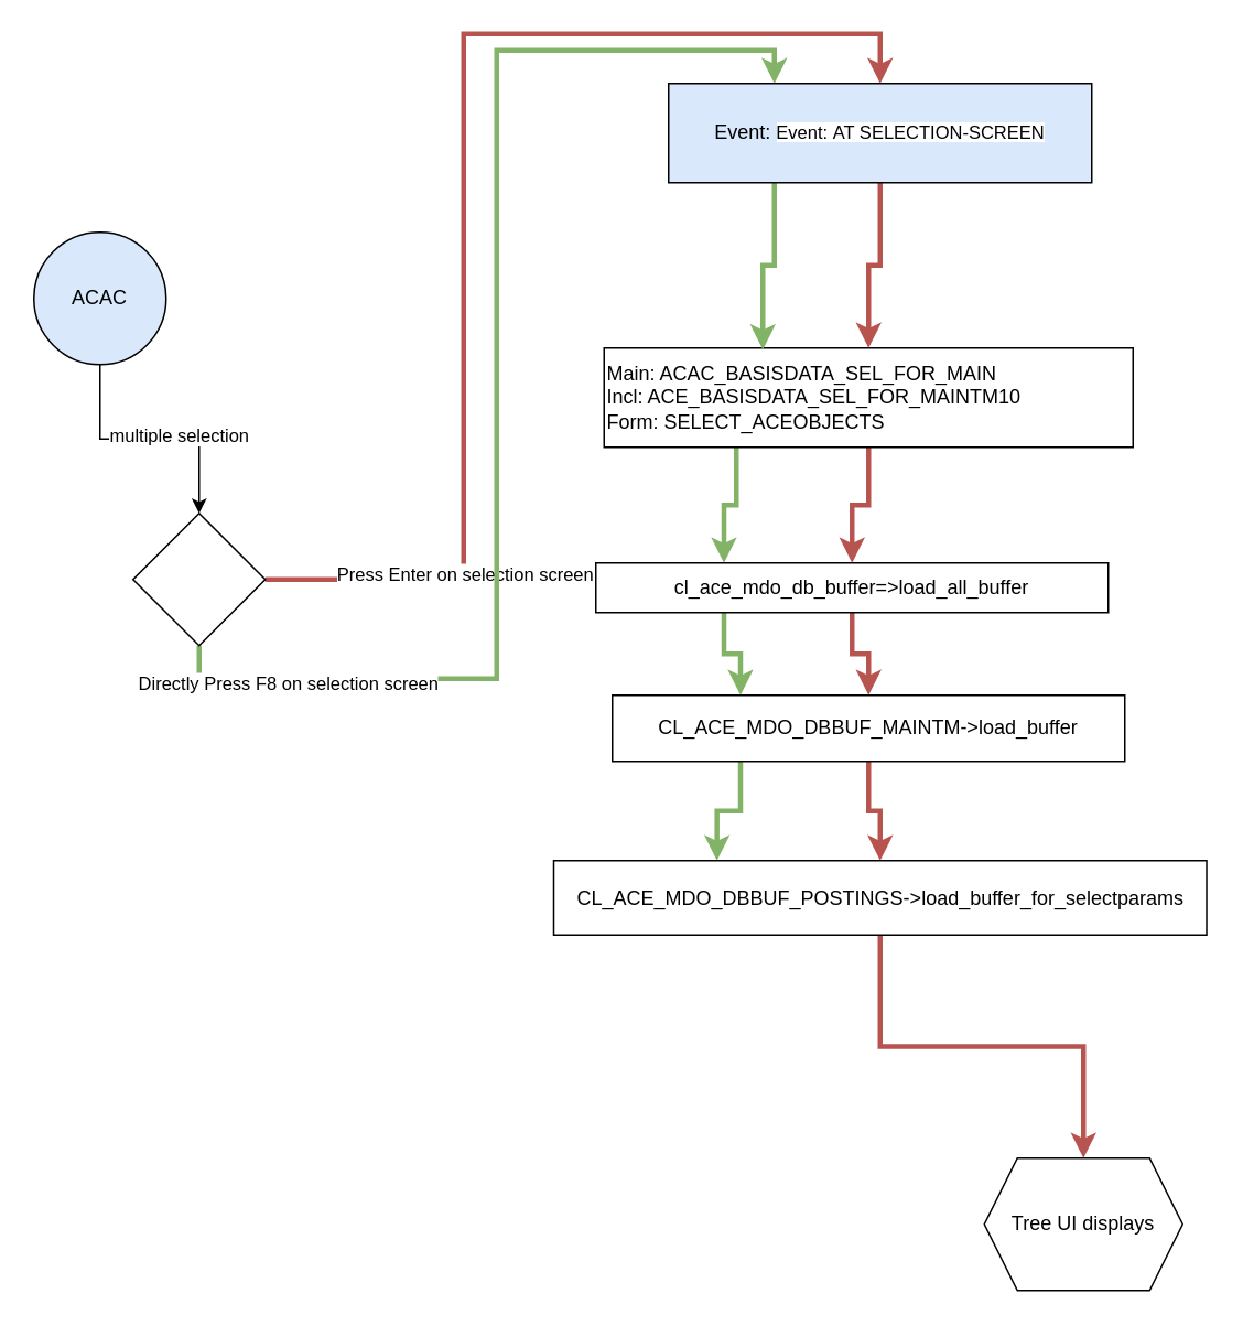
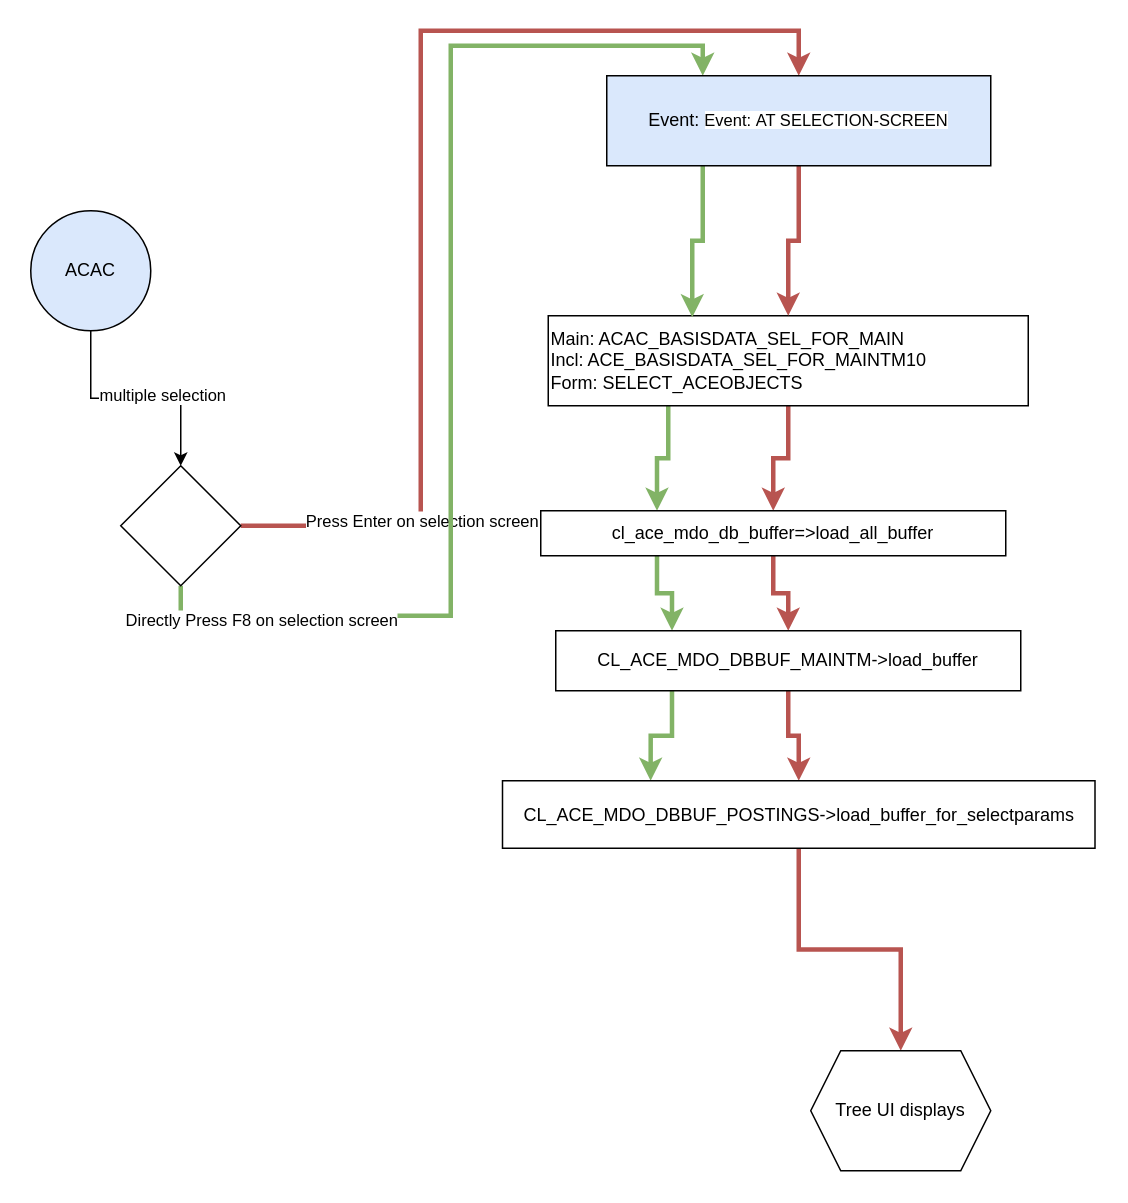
  <mxCell id="0" />
  <mxCell id="1" parent="0" />
  <mxCell id="2" value="" style="edgeStyle=orthogonalEdgeStyle;rounded=0;orthogonalLoop=1;jettySize=auto;html=1;strokeColor=#b85450;strokeWidth=3;fillColor=#f8cecc;" edge="1" parent="1" source="4" target="10"><mxGeometry relative="1" as="geometry" /></mxCell>
  <mxCell id="3" style="edgeStyle=orthogonalEdgeStyle;rounded=0;orthogonalLoop=1;jettySize=auto;html=1;exitX=0.25;exitY=1;exitDx=0;exitDy=0;entryX=0.25;entryY=0;entryDx=0;entryDy=0;strokeWidth=3;strokeColor=#82b366;fillColor=#d5e8d4;" edge="1" parent="1" source="4" target="10"><mxGeometry relative="1" as="geometry" /></mxCell>
  <mxCell id="4" value="Main: ACAC_BASISDATA_SEL_FOR_MAIN&lt;br&gt;&lt;div&gt;&lt;span&gt;Incl: ACE_BASISDATA_SEL_FOR_MAINTM10&lt;/span&gt;&lt;/div&gt;&lt;div&gt;&lt;/div&gt;Form: SELECT_ACEOBJECTS" style="rounded=0;whiteSpace=wrap;html=1;align=left;" parent="1" vertex="1"><mxGeometry x="365" y="210" width="320" height="60" as="geometry" /></mxCell>
  <mxCell id="5" style="edgeStyle=orthogonalEdgeStyle;rounded=0;orthogonalLoop=1;jettySize=auto;html=1;" edge="1" parent="1" source="7" target="20"><mxGeometry relative="1" as="geometry" /></mxCell>
  <mxCell id="6" value="multiple selection" style="edgeLabel;html=1;align=center;verticalAlign=middle;resizable=0;points=[];" vertex="1" connectable="0" parent="5"><mxGeometry x="0.226" y="3" relative="1" as="geometry"><mxPoint as="offset" /></mxGeometry></mxCell>
  <mxCell id="7" value="ACAC" style="ellipse;whiteSpace=wrap;html=1;aspect=fixed;fillColor=#dae8fc;" vertex="1" parent="1"><mxGeometry x="20" y="140" width="80" height="80" as="geometry" /></mxCell>
  <mxCell id="8" value="" style="edgeStyle=orthogonalEdgeStyle;rounded=0;orthogonalLoop=1;jettySize=auto;html=1;strokeColor=#b85450;strokeWidth=3;fillColor=#f8cecc;" edge="1" parent="1" source="10" target="13"><mxGeometry relative="1" as="geometry" /></mxCell>
  <mxCell id="9" style="edgeStyle=orthogonalEdgeStyle;rounded=0;orthogonalLoop=1;jettySize=auto;html=1;exitX=0.25;exitY=1;exitDx=0;exitDy=0;entryX=0.25;entryY=0;entryDx=0;entryDy=0;strokeWidth=3;strokeColor=#82b366;fillColor=#d5e8d4;" edge="1" parent="1" source="10" target="13"><mxGeometry relative="1" as="geometry" /></mxCell>
  <mxCell id="10" value="cl_ace_mdo_db_buffer=&amp;gt;load_all_buffer" style="rounded=0;whiteSpace=wrap;html=1;" vertex="1" parent="1"><mxGeometry x="360" y="340" width="310" height="30" as="geometry" /></mxCell>
  <mxCell id="11" value="" style="edgeStyle=orthogonalEdgeStyle;rounded=0;orthogonalLoop=1;jettySize=auto;html=1;strokeColor=#b85450;strokeWidth=3;fillColor=#f8cecc;" edge="1" parent="1" source="13" target="15"><mxGeometry relative="1" as="geometry" /></mxCell>
  <mxCell id="12" style="edgeStyle=orthogonalEdgeStyle;rounded=0;orthogonalLoop=1;jettySize=auto;html=1;exitX=0.25;exitY=1;exitDx=0;exitDy=0;entryX=0.25;entryY=0;entryDx=0;entryDy=0;strokeWidth=3;strokeColor=#82b366;fillColor=#d5e8d4;" edge="1" parent="1" source="13" target="15"><mxGeometry relative="1" as="geometry" /></mxCell>
  <mxCell id="13" value="CL_ACE_MDO_DBBUF_MAINTM-&amp;gt;load_buffer" style="rounded=0;whiteSpace=wrap;html=1;" vertex="1" parent="1"><mxGeometry x="370" y="420" width="310" height="40" as="geometry" /></mxCell>
  <mxCell id="14" style="edgeStyle=orthogonalEdgeStyle;rounded=0;orthogonalLoop=1;jettySize=auto;html=1;exitX=0.5;exitY=1;exitDx=0;exitDy=0;strokeColor=#b85450;strokeWidth=3;fillColor=#f8cecc;" edge="1" parent="1" source="15" target="21"><mxGeometry relative="1" as="geometry" /></mxCell>
  <mxCell id="15" value="CL_ACE_MDO_DBBUF_POSTINGS-&amp;gt;load_buffer_for_selectparams" style="rounded=0;whiteSpace=wrap;html=1;" vertex="1" parent="1"><mxGeometry x="334.5" y="520" width="395" height="45" as="geometry" /></mxCell>
  <mxCell id="16" style="edgeStyle=orthogonalEdgeStyle;rounded=0;orthogonalLoop=1;jettySize=auto;html=1;exitX=1;exitY=0.5;exitDx=0;exitDy=0;fillColor=#f8cecc;strokeColor=#b85450;strokeWidth=3;entryX=0.5;entryY=0;entryDx=0;entryDy=0;" edge="1" parent="1" source="20" target="24"><mxGeometry relative="1" as="geometry"><mxPoint x="510" y="210" as="targetPoint" /><Array as="points"><mxPoint x="280" y="350" /><mxPoint x="280" y="20" /><mxPoint x="532" y="20" /></Array></mxGeometry></mxCell>
  <mxCell id="17" value="Press Enter on selection screen" style="edgeLabel;html=1;align=center;verticalAlign=middle;resizable=0;points=[];" vertex="1" connectable="0" parent="16"><mxGeometry x="-0.661" y="53" relative="1" as="geometry"><mxPoint x="53" as="offset" /></mxGeometry></mxCell>
  <mxCell id="18" style="edgeStyle=orthogonalEdgeStyle;rounded=0;orthogonalLoop=1;jettySize=auto;html=1;exitX=0.5;exitY=1;exitDx=0;exitDy=0;entryX=0.25;entryY=0;entryDx=0;entryDy=0;strokeWidth=3;strokeColor=#82b366;fillColor=#d5e8d4;" edge="1" parent="1" source="20" target="24"><mxGeometry relative="1" as="geometry"><Array as="points"><mxPoint x="120" y="410" /><mxPoint x="300" y="410" /><mxPoint x="300" y="30" /><mxPoint x="468" y="30" /></Array></mxGeometry></mxCell>
  <mxCell id="19" value="Directly Press F8 on selection screen" style="edgeLabel;html=1;align=center;verticalAlign=middle;resizable=0;points=[];" vertex="1" connectable="0" parent="18"><mxGeometry x="-0.81" y="-2" relative="1" as="geometry"><mxPoint as="offset" /></mxGeometry></mxCell>
  <mxCell id="20" value="" style="rhombus;whiteSpace=wrap;html=1;" vertex="1" parent="1"><mxGeometry x="80" y="310" width="80" height="80" as="geometry" /></mxCell>
- <mxCell id="21" value="Tree UI displays" style="shape=hexagon;perimeter=hexagonPerimeter2;whiteSpace=wrap;html=1;fixedSize=1;" vertex="1" parent="1"><mxGeometry x="595" y="700" width="120" height="80" as="geometry" /></mxCell>
+ <mxCell id="21" value="Tree UI displays" style="shape=hexagon;perimeter=hexagonPerimeter2;whiteSpace=wrap;html=1;fixedSize=1;" vertex="1" parent="1"><mxGeometry x="540" y="700" width="120" height="80" as="geometry" /></mxCell>
  <mxCell id="22" style="edgeStyle=orthogonalEdgeStyle;rounded=0;orthogonalLoop=1;jettySize=auto;html=1;strokeWidth=3;strokeColor=#b85450;fillColor=#f8cecc;" edge="1" parent="1" source="24" target="4"><mxGeometry relative="1" as="geometry" /></mxCell>
  <mxCell id="23" style="edgeStyle=orthogonalEdgeStyle;rounded=0;orthogonalLoop=1;jettySize=auto;html=1;exitX=0.25;exitY=1;exitDx=0;exitDy=0;entryX=0.3;entryY=0.017;entryDx=0;entryDy=0;entryPerimeter=0;strokeWidth=3;strokeColor=#82b366;fillColor=#d5e8d4;" edge="1" parent="1" source="24" target="4"><mxGeometry relative="1" as="geometry" /></mxCell>
  <mxCell id="24" value="Event:&amp;nbsp;&lt;span style=&quot;font-size: 11px ; background-color: rgb(255 , 255 , 255)&quot;&gt;Event:&amp;nbsp;AT SELECTION-SCREEN&lt;/span&gt;" style="rounded=0;whiteSpace=wrap;html=1;fillColor=#dae8fc;" vertex="1" parent="1"><mxGeometry x="404" y="50" width="256" height="60" as="geometry" /></mxCell>
